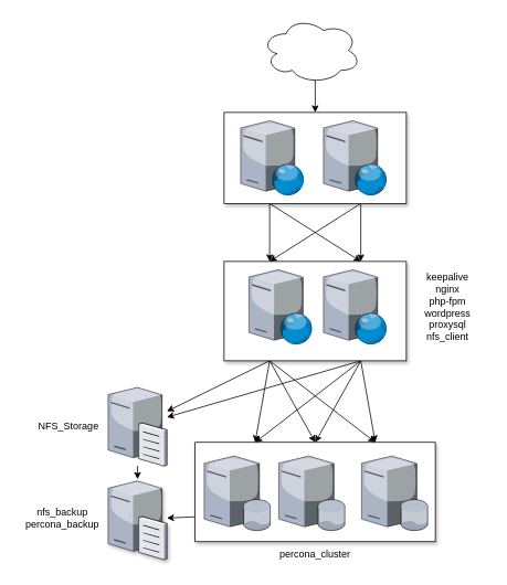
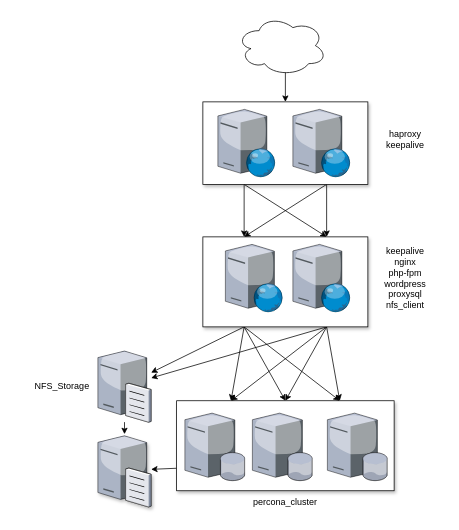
  <mxCell id="0" />
  <mxCell id="1" parent="0" />
  <mxCell id="2" style="edgeStyle=none;rounded=0;orthogonalLoop=1;jettySize=auto;html=1;exitX=0;exitY=0.75;exitDx=0;exitDy=0;" parent="1" source="3" target="30" edge="1"><mxGeometry relative="1" as="geometry" /></mxCell>
  <mxCell id="3" value="" style="rounded=0;whiteSpace=wrap;html=1;shadow=1;" parent="1" vertex="1"><mxGeometry x="235" y="533.5" width="290" height="120" as="geometry" /></mxCell>
  <mxCell id="4" style="rounded=0;orthogonalLoop=1;jettySize=auto;html=1;exitX=0.25;exitY=1;exitDx=0;exitDy=0;entryX=0.75;entryY=0;entryDx=0;entryDy=0;" parent="1" source="8" target="17" edge="1"><mxGeometry relative="1" as="geometry" /></mxCell>
  <mxCell id="5" style="edgeStyle=none;rounded=0;orthogonalLoop=1;jettySize=auto;html=1;exitX=0.75;exitY=1;exitDx=0;exitDy=0;entryX=0.25;entryY=0;entryDx=0;entryDy=0;" parent="1" source="8" target="17" edge="1"><mxGeometry relative="1" as="geometry" /></mxCell>
  <mxCell id="6" style="edgeStyle=none;rounded=0;orthogonalLoop=1;jettySize=auto;html=1;exitX=0.75;exitY=1;exitDx=0;exitDy=0;entryX=0.75;entryY=0;entryDx=0;entryDy=0;" parent="1" source="8" target="17" edge="1"><mxGeometry relative="1" as="geometry" /></mxCell>
  <mxCell id="7" style="edgeStyle=none;rounded=0;orthogonalLoop=1;jettySize=auto;html=1;exitX=0.25;exitY=1;exitDx=0;exitDy=0;entryX=0.25;entryY=0;entryDx=0;entryDy=0;" parent="1" source="8" target="17" edge="1"><mxGeometry relative="1" as="geometry" /></mxCell>
  <mxCell id="8" value="" style="rounded=0;whiteSpace=wrap;html=1;shadow=1;strokeColor=#000000;" parent="1" vertex="1"><mxGeometry x="270" y="135" width="220" height="110" as="geometry" /></mxCell>
  <mxCell id="9" style="edgeStyle=none;rounded=0;orthogonalLoop=1;jettySize=auto;html=1;exitX=0.25;exitY=1;exitDx=0;exitDy=0;" parent="1" source="17" target="18" edge="1"><mxGeometry relative="1" as="geometry" /></mxCell>
  <mxCell id="10" style="edgeStyle=none;rounded=0;orthogonalLoop=1;jettySize=auto;html=1;exitX=0.75;exitY=1;exitDx=0;exitDy=0;" parent="1" source="17" target="18" edge="1"><mxGeometry relative="1" as="geometry" /></mxCell>
  <mxCell id="11" style="edgeStyle=none;rounded=0;orthogonalLoop=1;jettySize=auto;html=1;exitX=0.25;exitY=1;exitDx=0;exitDy=0;entryX=0.25;entryY=0;entryDx=0;entryDy=0;" parent="1" source="17" target="3" edge="1"><mxGeometry relative="1" as="geometry" /></mxCell>
  <mxCell id="12" style="edgeStyle=none;rounded=0;orthogonalLoop=1;jettySize=auto;html=1;exitX=0.25;exitY=1;exitDx=0;exitDy=0;entryX=0.5;entryY=0;entryDx=0;entryDy=0;" parent="1" source="17" target="3" edge="1"><mxGeometry relative="1" as="geometry" /></mxCell>
  <mxCell id="13" style="edgeStyle=none;rounded=0;orthogonalLoop=1;jettySize=auto;html=1;exitX=0.25;exitY=1;exitDx=0;exitDy=0;entryX=0.75;entryY=0;entryDx=0;entryDy=0;" parent="1" source="17" target="3" edge="1"><mxGeometry relative="1" as="geometry" /></mxCell>
  <mxCell id="14" style="edgeStyle=none;rounded=0;orthogonalLoop=1;jettySize=auto;html=1;exitX=0.75;exitY=1;exitDx=0;exitDy=0;entryX=0.25;entryY=0;entryDx=0;entryDy=0;" parent="1" source="17" target="3" edge="1"><mxGeometry relative="1" as="geometry" /></mxCell>
  <mxCell id="15" style="edgeStyle=none;rounded=0;orthogonalLoop=1;jettySize=auto;html=1;exitX=0.75;exitY=1;exitDx=0;exitDy=0;entryX=0.5;entryY=0;entryDx=0;entryDy=0;" parent="1" source="17" target="3" edge="1"><mxGeometry relative="1" as="geometry" /></mxCell>
  <mxCell id="16" style="edgeStyle=none;rounded=0;orthogonalLoop=1;jettySize=auto;html=1;exitX=0.75;exitY=1;exitDx=0;exitDy=0;entryX=0.75;entryY=0;entryDx=0;entryDy=0;" parent="1" source="17" target="3" edge="1"><mxGeometry relative="1" as="geometry" /></mxCell>
  <mxCell id="17" value="" style="rounded=0;whiteSpace=wrap;html=1;shadow=1;" parent="1" vertex="1"><mxGeometry x="270" y="315" width="220" height="120" as="geometry" /></mxCell>
  <mxCell id="18" value="" style="verticalLabelPosition=bottom;aspect=fixed;html=1;verticalAlign=top;strokeColor=none;align=center;outlineConnect=0;shape=mxgraph.citrix.file_server;" parent="1" vertex="1"><mxGeometry x="130" y="465" width="71" height="97" as="geometry" /></mxCell>
  <mxCell id="19" value="" style="verticalLabelPosition=bottom;aspect=fixed;html=1;verticalAlign=top;strokeColor=none;align=center;outlineConnect=0;shape=mxgraph.citrix.database_server;" parent="1" vertex="1"><mxGeometry x="246" y="550" width="80" height="90" as="geometry" /></mxCell>
  <mxCell id="20" value="" style="verticalLabelPosition=bottom;aspect=fixed;html=1;verticalAlign=top;strokeColor=none;align=center;outlineConnect=0;shape=mxgraph.citrix.database_server;" parent="1" vertex="1"><mxGeometry x="336" y="550" width="80" height="90" as="geometry" /></mxCell>
  <mxCell id="21" value="" style="verticalLabelPosition=bottom;aspect=fixed;html=1;verticalAlign=top;strokeColor=none;align=center;outlineConnect=0;shape=mxgraph.citrix.database_server;" parent="1" vertex="1"><mxGeometry x="436" y="550" width="80" height="90" as="geometry" /></mxCell>
  <mxCell id="22" value="" style="verticalLabelPosition=bottom;aspect=fixed;html=1;verticalAlign=top;strokeColor=none;align=center;outlineConnect=0;shape=mxgraph.citrix.web_server;" parent="1" vertex="1"><mxGeometry x="290" y="145" width="76.5" height="90" as="geometry" /></mxCell>
  <mxCell id="23" value="" style="verticalLabelPosition=bottom;aspect=fixed;html=1;verticalAlign=top;strokeColor=none;align=center;outlineConnect=0;shape=mxgraph.citrix.web_server;" parent="1" vertex="1"><mxGeometry x="390" y="145" width="76.5" height="90" as="geometry" /></mxCell>
  <mxCell id="24" value="" style="verticalLabelPosition=bottom;aspect=fixed;html=1;verticalAlign=top;strokeColor=none;align=center;outlineConnect=0;shape=mxgraph.citrix.web_server;" parent="1" vertex="1"><mxGeometry x="300" y="325" width="76.5" height="90" as="geometry" /></mxCell>
  <mxCell id="25" value="" style="verticalLabelPosition=bottom;aspect=fixed;html=1;verticalAlign=top;strokeColor=none;align=center;outlineConnect=0;shape=mxgraph.citrix.web_server;" parent="1" vertex="1"><mxGeometry x="390" y="325" width="76.5" height="90" as="geometry" /></mxCell>
  <mxCell id="26" value="NFS_Storage" style="text;html=1;strokeColor=none;fillColor=none;align=center;verticalAlign=middle;whiteSpace=wrap;rounded=0;shadow=1;" parent="1" vertex="1"><mxGeometry x="30" y="493.5" width="104.5" height="40" as="geometry" /></mxCell>
  <mxCell id="27" value="percona_cluster" style="text;html=1;strokeColor=none;fillColor=none;align=center;verticalAlign=middle;whiteSpace=wrap;rounded=0;shadow=1;" parent="1" vertex="1"><mxGeometry x="315" y="653.5" width="130" height="30" as="geometry" /></mxCell>
  <mxCell id="28" value="keepalive&lt;br&gt;nginx&lt;br&gt;php-fpm&lt;br&gt;wordpress&lt;br&gt;proxysql&lt;br&gt;nfs_client" style="text;html=1;strokeColor=none;fillColor=none;align=center;verticalAlign=middle;whiteSpace=wrap;rounded=0;shadow=1;" parent="1" vertex="1"><mxGeometry x="490" y="320" width="100" height="100" as="geometry" /></mxCell>
+ <mxCell id="29" value="haproxy&lt;br&gt;keepalive" style="text;html=1;strokeColor=none;fillColor=none;align=center;verticalAlign=middle;whiteSpace=wrap;rounded=0;shadow=1;" parent="1" vertex="1"><mxGeometry x="500" y="165" width="80" height="40" as="geometry" /></mxCell>
  <mxCell id="30" value="" style="verticalLabelPosition=bottom;aspect=fixed;html=1;verticalAlign=top;strokeColor=none;align=center;outlineConnect=0;shape=mxgraph.citrix.file_server;shadow=1;" parent="1" vertex="1"><mxGeometry x="130" y="578" width="71" height="97" as="geometry" /></mxCell>
- <mxCell id="31" value="nfs_backup&lt;br&gt;percona_backup" style="text;html=1;strokeColor=none;fillColor=none;align=center;verticalAlign=middle;whiteSpace=wrap;rounded=0;shadow=1;" parent="1" vertex="1"><mxGeometry x="20" y="605" width="110" height="40" as="geometry" /></mxCell>
  <mxCell id="32" value="" style="endArrow=classic;html=1;" parent="1" source="18" target="30" edge="1"><mxGeometry width="50" height="50" relative="1" as="geometry"><mxPoint x="-80" y="915" as="sourcePoint" /><mxPoint x="-30" y="865" as="targetPoint" /></mxGeometry></mxCell>
  <mxCell id="33" style="edgeStyle=orthogonalEdgeStyle;rounded=0;orthogonalLoop=1;jettySize=auto;html=1;exitX=0.55;exitY=0.95;exitDx=0;exitDy=0;exitPerimeter=0;entryX=0.5;entryY=0;entryDx=0;entryDy=0;" edge="1" parent="1" source="34" target="8"><mxGeometry relative="1" as="geometry" /></mxCell>
  <mxCell id="34" value="" style="ellipse;shape=cloud;whiteSpace=wrap;html=1;" vertex="1" parent="1"><mxGeometry x="315" y="20" width="120" height="80" as="geometry" /></mxCell>
